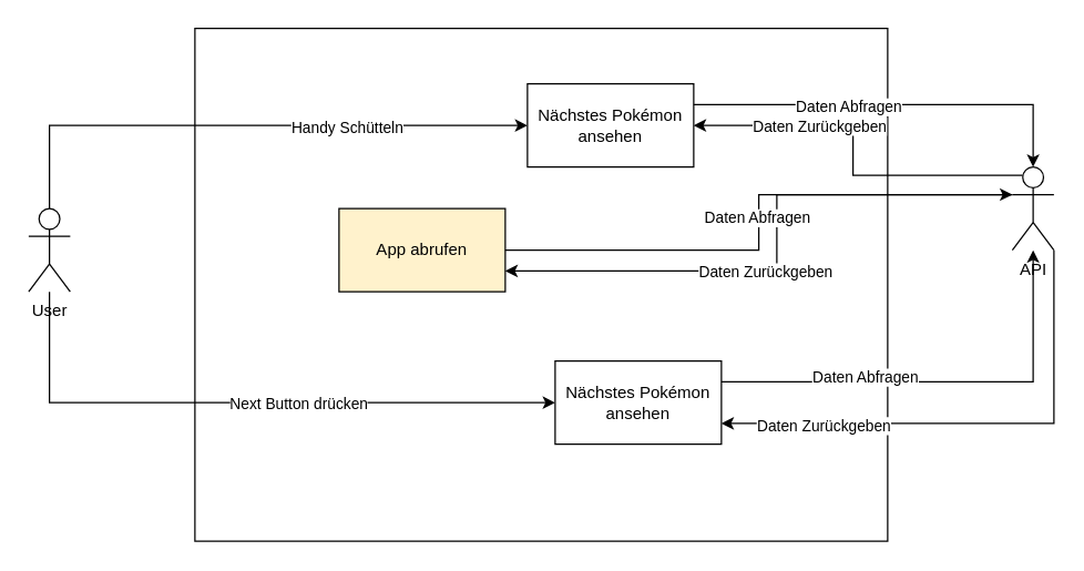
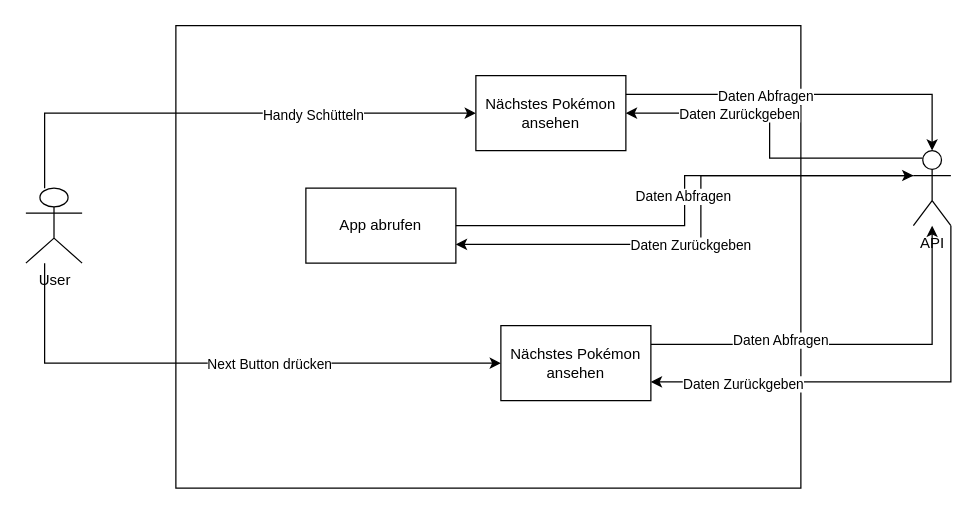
  <mxCell id="0" />
  <mxCell id="1" parent="0" />
  <mxCell id="2" value="" style="rounded=0;whiteSpace=wrap;html=1;" vertex="1" parent="1"><mxGeometry x="140" y="20" width="500" height="370" as="geometry" /></mxCell>
  <mxCell id="3" style="edgeStyle=orthogonalEdgeStyle;rounded=0;orthogonalLoop=1;jettySize=auto;html=1;entryX=0;entryY=0.5;entryDx=0;entryDy=0;" edge="1" parent="1" source="5" target="21"><mxGeometry relative="1" as="geometry"><Array as="points"><mxPoint x="35" y="90" /></Array></mxGeometry></mxCell>
  <mxCell id="4" value="Handy Schütteln" style="edgeLabel;html=1;align=center;verticalAlign=middle;resizable=0;points=[];" vertex="1" connectable="0" parent="3"><mxGeometry x="0.354" y="-1" relative="1" as="geometry"><mxPoint as="offset" /></mxGeometry></mxCell>
- <mxCell id="5" value="User" style="shape=umlActor;verticalLabelPosition=bottom;verticalAlign=top;html=1;outlineConnect=0;" vertex="1" parent="1"><mxGeometry x="20" y="150" width="30" height="60" as="geometry" /></mxCell>
+ <mxCell id="5" value="User" style="shape=umlActor;verticalLabelPosition=bottom;verticalAlign=top;html=1;outlineConnect=0;" vertex="1" parent="1"><mxGeometry x="20" y="150" width="45" height="60" as="geometry" /></mxCell>
  <mxCell id="6" style="edgeStyle=orthogonalEdgeStyle;rounded=0;orthogonalLoop=1;jettySize=auto;html=1;entryX=0;entryY=0.5;entryDx=0;entryDy=0;" edge="1" parent="1" source="5" target="20"><mxGeometry relative="1" as="geometry"><Array as="points"><mxPoint x="35" y="290" /></Array></mxGeometry></mxCell>
  <mxCell id="7" value="Next Button drücken" style="edgeLabel;html=1;align=center;verticalAlign=middle;resizable=0;points=[];" vertex="1" connectable="0" parent="6"><mxGeometry x="0.166" relative="1" as="geometry"><mxPoint as="offset" /></mxGeometry></mxCell>
- <mxCell id="8" value="App abrufen" style="rounded=0;whiteSpace=wrap;html=1;fillColor=#fff2cc;" vertex="1" parent="1"><mxGeometry x="244" y="150" width="120" height="60" as="geometry" /></mxCell>
+ <mxCell id="8" value="App abrufen" style="rounded=0;whiteSpace=wrap;html=1;" vertex="1" parent="1"><mxGeometry x="244" y="150" width="120" height="60" as="geometry" /></mxCell>
  <mxCell id="9" style="edgeStyle=orthogonalEdgeStyle;rounded=0;orthogonalLoop=1;jettySize=auto;html=1;entryX=1;entryY=0.75;entryDx=0;entryDy=0;" edge="1" parent="1" source="15" target="8"><mxGeometry relative="1" as="geometry"><Array as="points"><mxPoint x="560" y="140" /><mxPoint x="560" y="195" /></Array></mxGeometry></mxCell>
  <mxCell id="10" value="Daten Zurückgeben" style="edgeLabel;html=1;align=center;verticalAlign=middle;resizable=0;points=[];" vertex="1" connectable="0" parent="9"><mxGeometry x="0.11" relative="1" as="geometry"><mxPoint as="offset" /></mxGeometry></mxCell>
  <mxCell id="11" style="edgeStyle=orthogonalEdgeStyle;rounded=0;orthogonalLoop=1;jettySize=auto;html=1;exitX=1;exitY=1;exitDx=0;exitDy=0;exitPerimeter=0;entryX=1;entryY=0.75;entryDx=0;entryDy=0;" edge="1" parent="1" source="15" target="20"><mxGeometry relative="1" as="geometry" /></mxCell>
  <mxCell id="12" value="Daten Zurückgeben" style="edgeLabel;html=1;align=center;verticalAlign=middle;resizable=0;points=[];" vertex="1" connectable="0" parent="11"><mxGeometry x="0.598" y="1" relative="1" as="geometry"><mxPoint as="offset" /></mxGeometry></mxCell>
  <mxCell id="13" style="edgeStyle=orthogonalEdgeStyle;rounded=0;orthogonalLoop=1;jettySize=auto;html=1;exitX=0.25;exitY=0.1;exitDx=0;exitDy=0;exitPerimeter=0;entryX=1;entryY=0.5;entryDx=0;entryDy=0;" edge="1" parent="1" source="15" target="21"><mxGeometry relative="1" as="geometry" /></mxCell>
  <mxCell id="14" value="Daten Zurückgeben" style="edgeLabel;html=1;align=center;verticalAlign=middle;resizable=0;points=[];" vertex="1" connectable="0" parent="13"><mxGeometry x="0.336" relative="1" as="geometry"><mxPoint as="offset" /></mxGeometry></mxCell>
  <mxCell id="15" value="API" style="shape=umlActor;verticalLabelPosition=bottom;verticalAlign=top;html=1;outlineConnect=0;" vertex="1" parent="1"><mxGeometry x="730" y="120" width="30" height="60" as="geometry" /></mxCell>
  <mxCell id="16" style="edgeStyle=orthogonalEdgeStyle;rounded=0;orthogonalLoop=1;jettySize=auto;html=1;entryX=0;entryY=0.333;entryDx=0;entryDy=0;entryPerimeter=0;" edge="1" parent="1" source="8" target="15"><mxGeometry relative="1" as="geometry" /></mxCell>
  <mxCell id="17" value="Daten Abfragen" style="edgeLabel;html=1;align=center;verticalAlign=middle;resizable=0;points=[];" vertex="1" connectable="0" parent="16"><mxGeometry x="0.021" y="2" relative="1" as="geometry"><mxPoint as="offset" /></mxGeometry></mxCell>
  <mxCell id="18" style="edgeStyle=orthogonalEdgeStyle;rounded=0;orthogonalLoop=1;jettySize=auto;html=1;exitX=1;exitY=0.25;exitDx=0;exitDy=0;" edge="1" parent="1" source="20" target="15"><mxGeometry relative="1" as="geometry" /></mxCell>
  <mxCell id="19" value="Daten Abfragen" style="edgeLabel;html=1;align=center;verticalAlign=middle;resizable=0;points=[];" vertex="1" connectable="0" parent="18"><mxGeometry x="-0.354" y="4" relative="1" as="geometry"><mxPoint as="offset" /></mxGeometry></mxCell>
  <mxCell id="20" value="Nächstes Pokémon ansehen" style="rounded=0;whiteSpace=wrap;html=1;" vertex="1" parent="1"><mxGeometry x="400" y="260" width="120" height="60" as="geometry" /></mxCell>
  <mxCell id="21" value="Nächstes Pokémon ansehen" style="rounded=0;whiteSpace=wrap;html=1;" vertex="1" parent="1"><mxGeometry x="380" y="60" width="120" height="60" as="geometry" /></mxCell>
  <mxCell id="22" style="edgeStyle=orthogonalEdgeStyle;rounded=0;orthogonalLoop=1;jettySize=auto;html=1;exitX=1;exitY=0.25;exitDx=0;exitDy=0;entryX=0.5;entryY=0;entryDx=0;entryDy=0;entryPerimeter=0;" edge="1" parent="1" source="21" target="15"><mxGeometry relative="1" as="geometry" /></mxCell>
  <mxCell id="23" value="Daten Abfragen" style="edgeLabel;html=1;align=center;verticalAlign=middle;resizable=0;points=[];" vertex="1" connectable="0" parent="22"><mxGeometry x="-0.232" y="-1" relative="1" as="geometry"><mxPoint as="offset" /></mxGeometry></mxCell>
